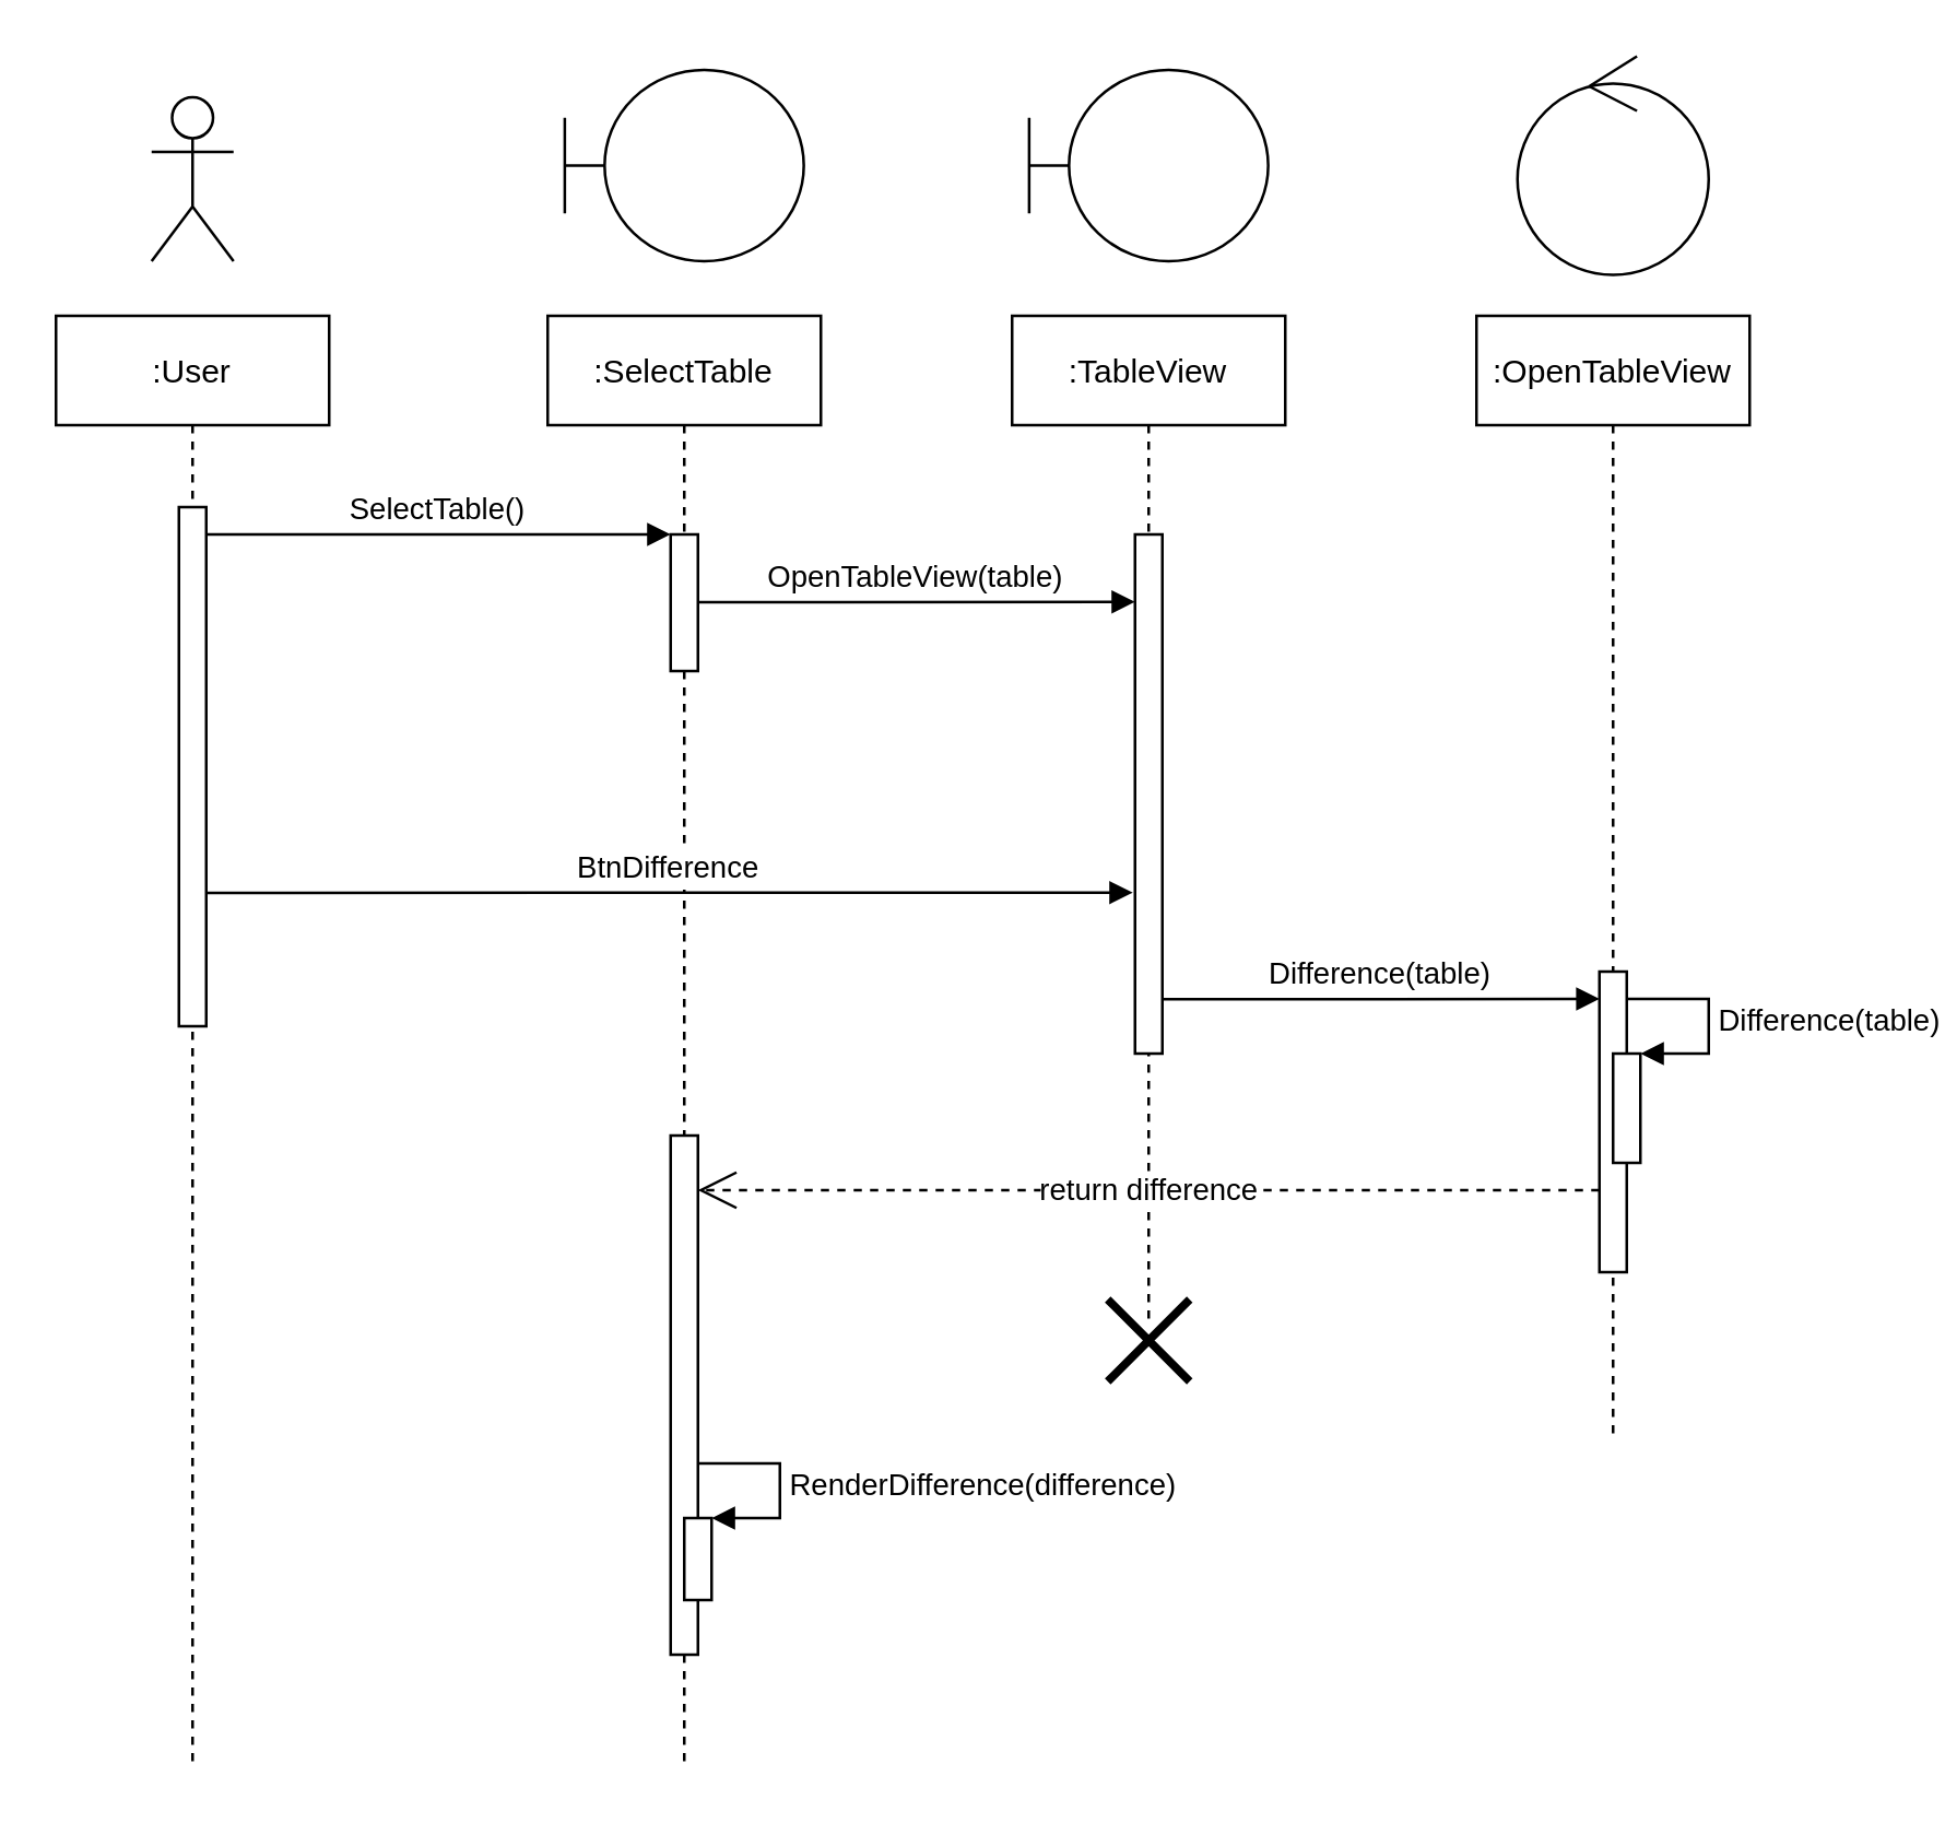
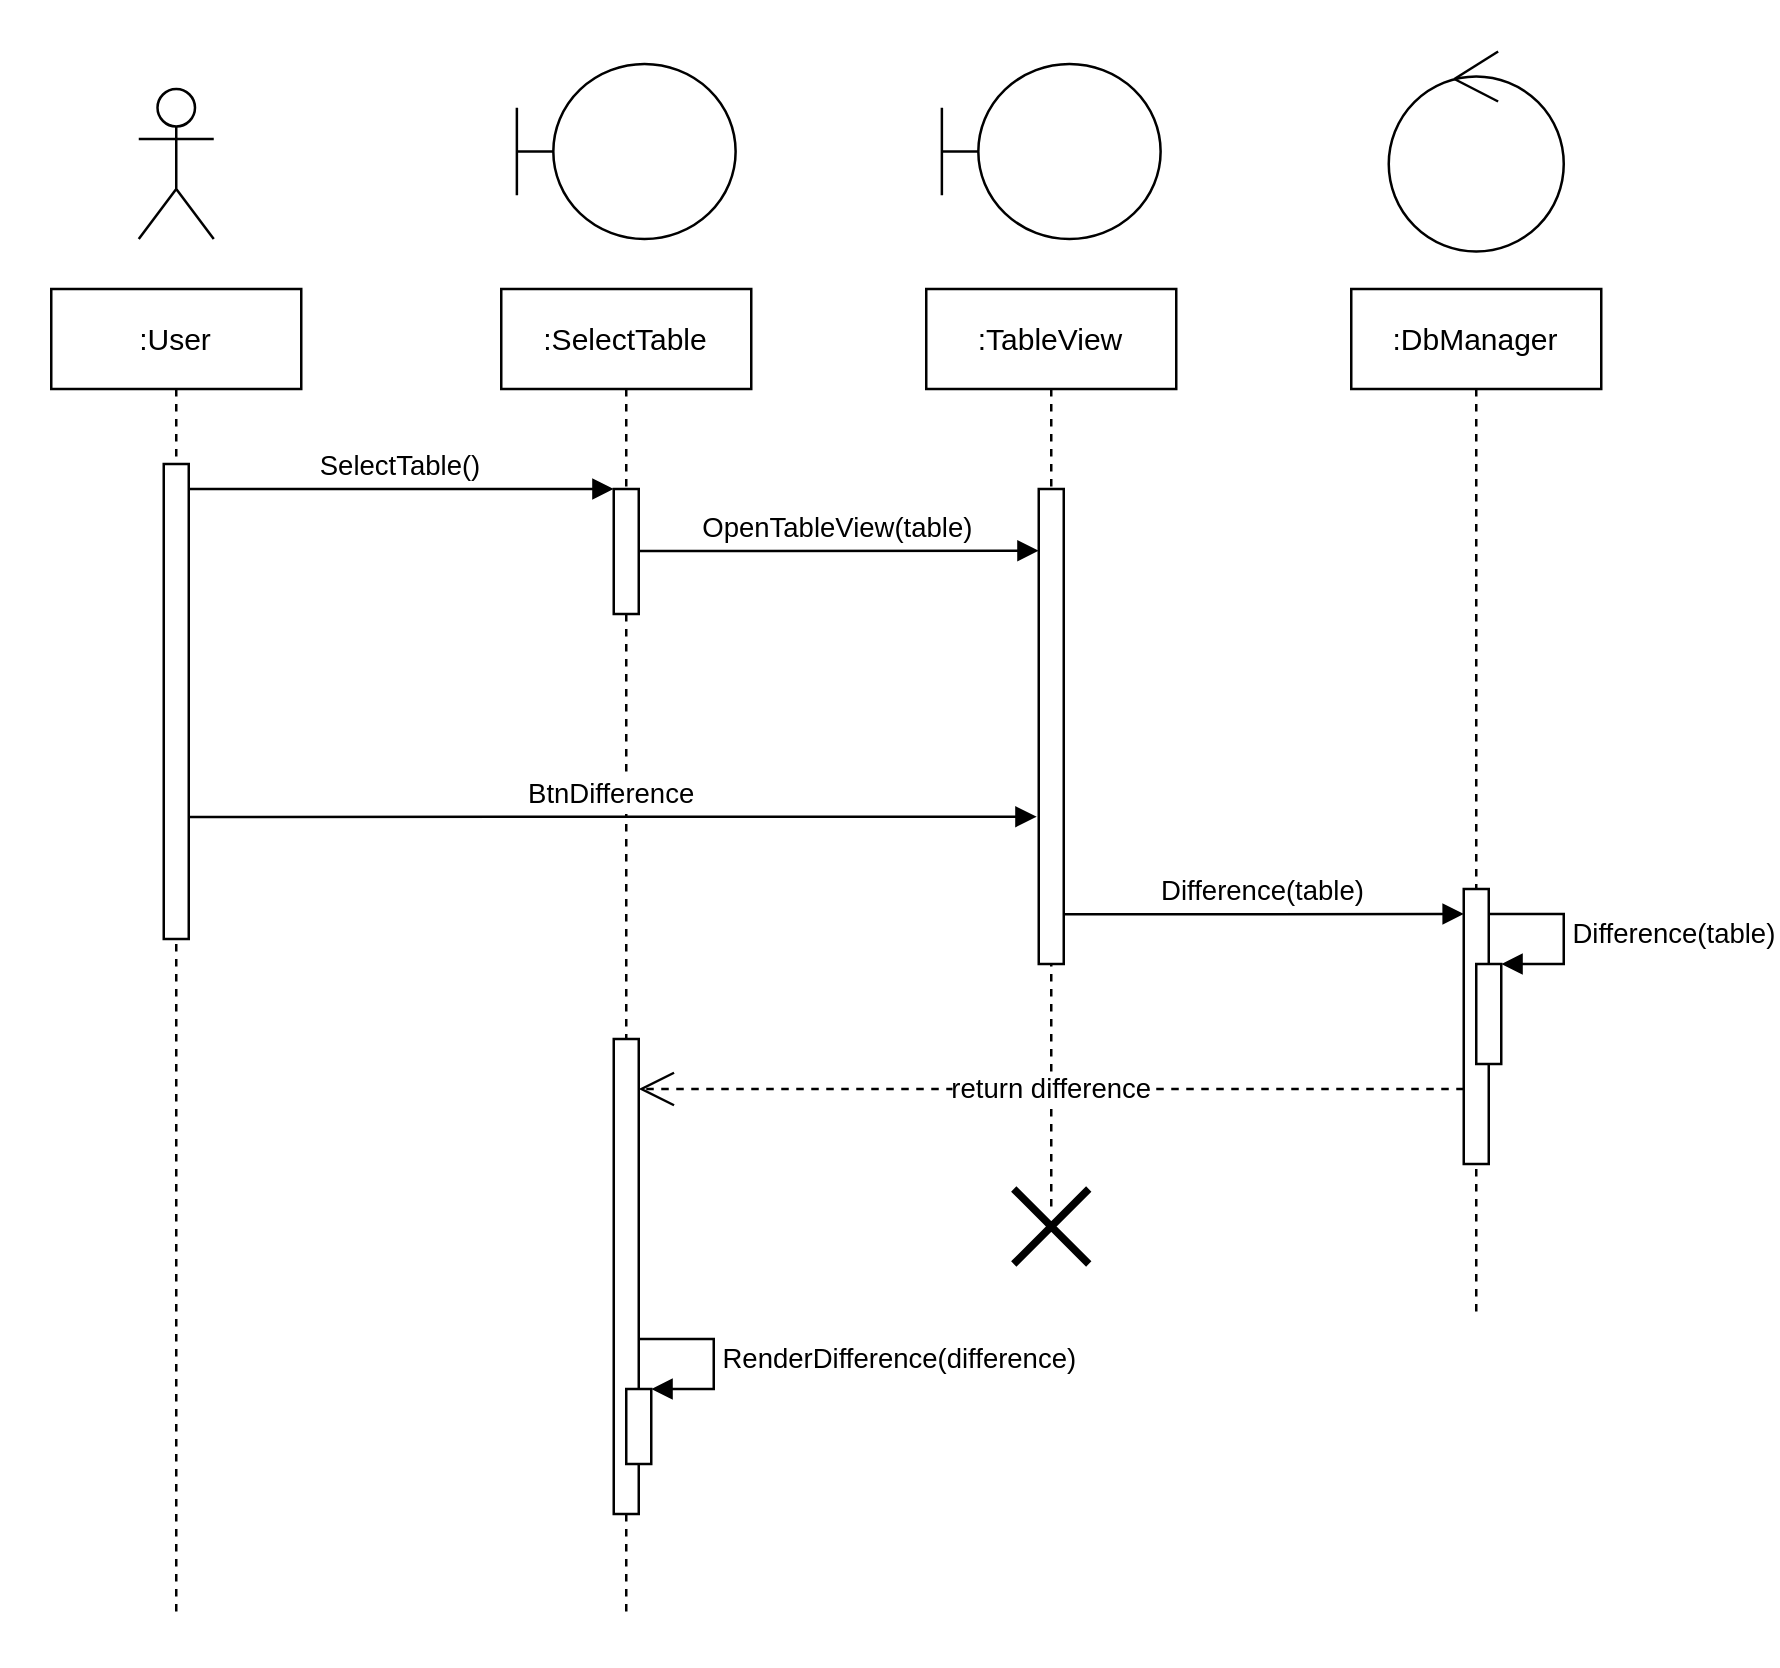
  <mxCell id="0" />
  <mxCell id="1" parent="0" />
  <mxCell id="2" value=":User" style="shape=umlLifeline;perimeter=lifelinePerimeter;container=1;collapsible=0;recursiveResize=0;rounded=0;shadow=0;strokeWidth=1;" vertex="1" parent="1"><mxGeometry x="20" y="115" width="100" height="530" as="geometry" /></mxCell>
  <mxCell id="3" value="" style="points=[];perimeter=orthogonalPerimeter;rounded=0;shadow=0;strokeWidth=1;" vertex="1" parent="2"><mxGeometry x="45" y="70" width="10" height="190" as="geometry" /></mxCell>
  <mxCell id="4" value=":SelectTable" style="shape=umlLifeline;perimeter=lifelinePerimeter;container=1;collapsible=0;recursiveResize=0;rounded=0;shadow=0;strokeWidth=1;" vertex="1" parent="1"><mxGeometry x="200" y="115" width="100" height="530" as="geometry" /></mxCell>
  <mxCell id="5" value="" style="points=[];perimeter=orthogonalPerimeter;rounded=0;shadow=0;strokeWidth=1;" vertex="1" parent="4"><mxGeometry x="45" y="80" width="10" height="50" as="geometry" /></mxCell>
  <mxCell id="6" value="" style="html=1;points=[];perimeter=orthogonalPerimeter;" vertex="1" parent="4"><mxGeometry x="45" y="300" width="10" height="190" as="geometry" /></mxCell>
  <mxCell id="7" value="" style="html=1;points=[];perimeter=orthogonalPerimeter;" vertex="1" parent="4"><mxGeometry x="50" y="440" width="10" height="30" as="geometry" /></mxCell>
  <mxCell id="8" value="RenderDifference(difference)" style="edgeStyle=orthogonalEdgeStyle;html=1;align=left;spacingLeft=2;endArrow=block;rounded=0;entryX=1;entryY=0;" edge="1" parent="4" target="7"><mxGeometry relative="1" as="geometry"><mxPoint x="55" y="420" as="sourcePoint" /><Array as="points"><mxPoint x="85" y="420" /></Array></mxGeometry></mxCell>
  <mxCell id="9" value="SelectTable()" style="verticalAlign=bottom;endArrow=block;entryX=0;entryY=0;shadow=0;strokeWidth=1;" edge="1" parent="1" source="3" target="5"><mxGeometry relative="1" as="geometry"><mxPoint x="175" y="195" as="sourcePoint" /></mxGeometry></mxCell>
  <mxCell id="10" value=":TableView" style="shape=umlLifeline;perimeter=lifelinePerimeter;container=1;collapsible=0;recursiveResize=0;rounded=0;shadow=0;strokeWidth=1;" vertex="1" parent="1"><mxGeometry x="370" y="115" width="100" height="370" as="geometry" /></mxCell>
  <mxCell id="11" value="" style="points=[];perimeter=orthogonalPerimeter;rounded=0;shadow=0;strokeWidth=1;" vertex="1" parent="10"><mxGeometry x="45" y="80" width="10" height="190" as="geometry" /></mxCell>
  <mxCell id="12" value="OpenTableView(table)" style="verticalAlign=bottom;endArrow=block;entryX=0;entryY=0;shadow=0;strokeWidth=1;exitX=0.993;exitY=0.496;exitDx=0;exitDy=0;exitPerimeter=0;" edge="1" parent="10" source="5"><mxGeometry relative="1" as="geometry"><mxPoint x="-110" y="105" as="sourcePoint" /><mxPoint x="45" y="104.66" as="targetPoint" /></mxGeometry></mxCell>
  <mxCell id="13" value="Difference(table)" style="verticalAlign=bottom;endArrow=block;entryX=0;entryY=0;shadow=0;strokeWidth=1;exitX=0.993;exitY=0.496;exitDx=0;exitDy=0;exitPerimeter=0;" edge="1" parent="10"><mxGeometry relative="1" as="geometry"><mxPoint x="55" y="250.14" as="sourcePoint" /><mxPoint x="215.07" y="250" as="targetPoint" /></mxGeometry></mxCell>
  <mxCell id="14" value="" style="shape=umlDestroy;whiteSpace=wrap;html=1;strokeWidth=3;" vertex="1" parent="10"><mxGeometry x="35" y="360" width="30" height="30" as="geometry" /></mxCell>
- <mxCell id="15" value=":OpenTableView" style="shape=umlLifeline;perimeter=lifelinePerimeter;container=1;collapsible=0;recursiveResize=0;rounded=0;shadow=0;strokeWidth=1;" vertex="1" parent="1"><mxGeometry x="540" y="115" width="100" height="410" as="geometry" /></mxCell>
+ <mxCell id="15" value=":DbManager" style="shape=umlLifeline;perimeter=lifelinePerimeter;container=1;collapsible=0;recursiveResize=0;rounded=0;shadow=0;strokeWidth=1;" vertex="1" parent="1"><mxGeometry x="540" y="115" width="100" height="410" as="geometry" /></mxCell>
  <mxCell id="16" value="" style="points=[];perimeter=orthogonalPerimeter;rounded=0;shadow=0;strokeWidth=1;" vertex="1" parent="15"><mxGeometry x="45" y="240" width="10" height="110" as="geometry" /></mxCell>
  <mxCell id="17" value="" style="html=1;points=[];perimeter=orthogonalPerimeter;" vertex="1" parent="15"><mxGeometry x="50" y="270" width="10" height="40" as="geometry" /></mxCell>
  <mxCell id="18" value="Difference(table)" style="edgeStyle=orthogonalEdgeStyle;html=1;align=left;spacingLeft=2;endArrow=block;rounded=0;entryX=1;entryY=0;" edge="1" parent="15" target="17"><mxGeometry relative="1" as="geometry"><mxPoint x="55" y="250" as="sourcePoint" /><Array as="points"><mxPoint x="85" y="250" /></Array></mxGeometry></mxCell>
  <mxCell id="19" value="BtnDifference" style="verticalAlign=bottom;endArrow=block;shadow=0;strokeWidth=1;exitX=1.046;exitY=0.743;exitDx=0;exitDy=0;exitPerimeter=0;entryX=-0.08;entryY=0.69;entryDx=0;entryDy=0;entryPerimeter=0;" edge="1" parent="1" source="3" target="11"><mxGeometry relative="1" as="geometry"><mxPoint x="79.72" y="325" as="sourcePoint" /><mxPoint x="410" y="325" as="targetPoint" /></mxGeometry></mxCell>
  <mxCell id="20" value="return difference" style="endArrow=open;endSize=12;dashed=1;html=1;rounded=0;" edge="1" parent="1" source="16"><mxGeometry width="160" relative="1" as="geometry"><mxPoint x="510" y="445" as="sourcePoint" /><mxPoint x="255" y="435" as="targetPoint" /><Array as="points"><mxPoint x="460" y="435" /></Array></mxGeometry></mxCell>
  <mxCell id="21" value="" style="shape=umlBoundary;whiteSpace=wrap;html=1;" vertex="1" parent="1"><mxGeometry x="206.25" y="25" width="87.5" height="70" as="geometry" /></mxCell>
  <mxCell id="22" value="" style="shape=umlBoundary;whiteSpace=wrap;html=1;" vertex="1" parent="1"><mxGeometry x="376.25" y="25" width="87.5" height="70" as="geometry" /></mxCell>
  <mxCell id="23" value="" style="ellipse;shape=umlControl;whiteSpace=wrap;html=1;" vertex="1" parent="1"><mxGeometry x="555" y="20" width="70" height="80" as="geometry" /></mxCell>
  <mxCell id="24" value="" style="shape=umlActor;verticalLabelPosition=bottom;verticalAlign=top;html=1;" vertex="1" parent="1"><mxGeometry x="55" width="30" height="60" as="geometry" y="35" /></mxCell>
